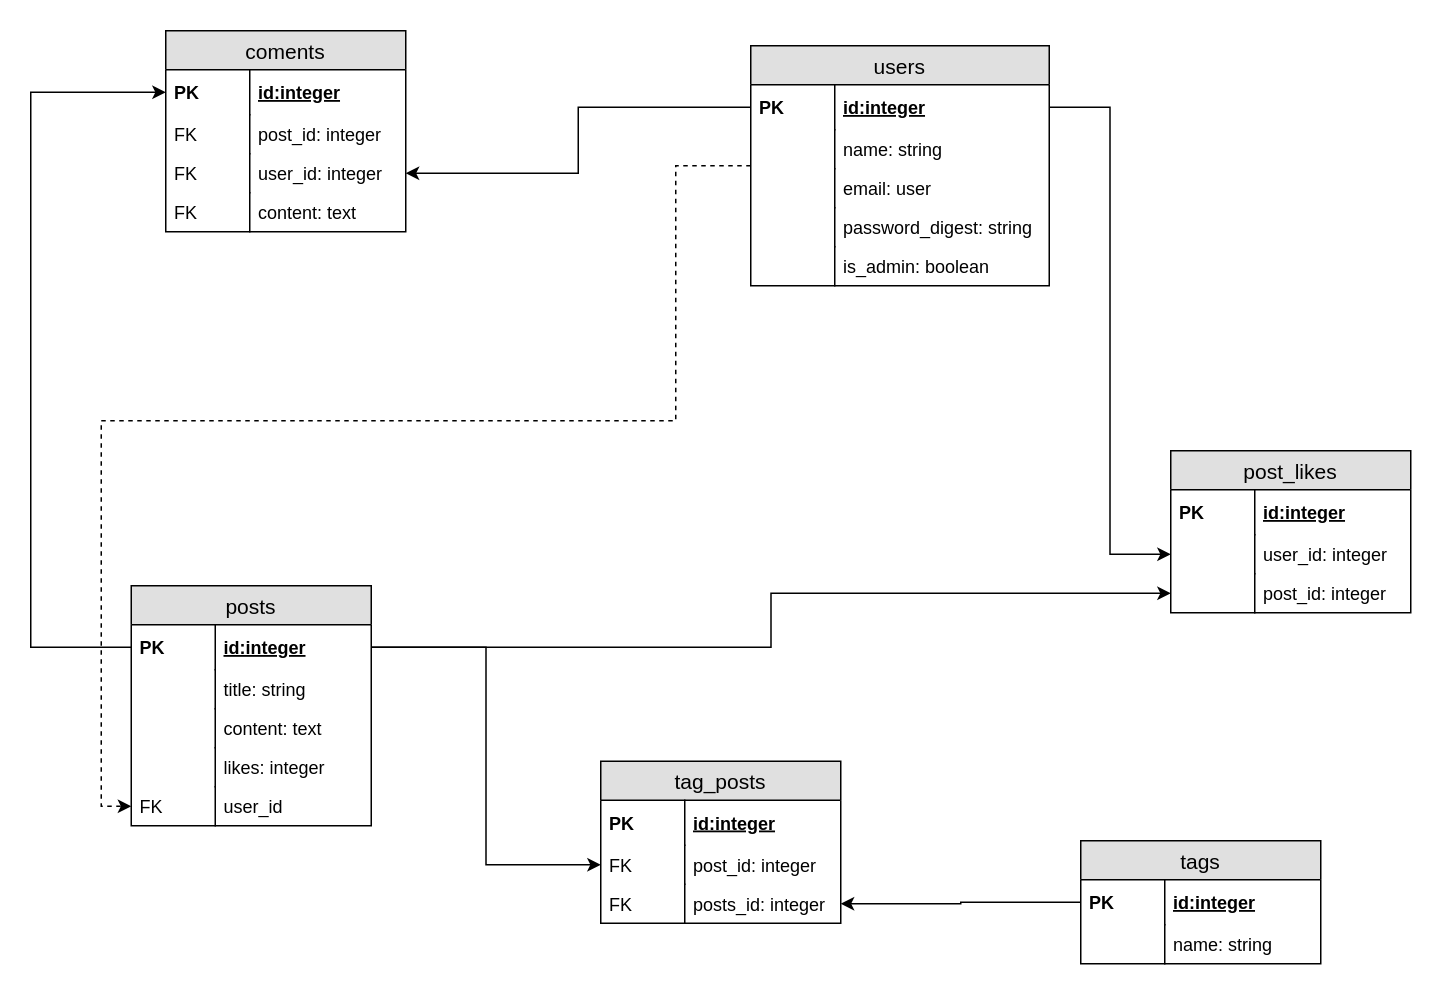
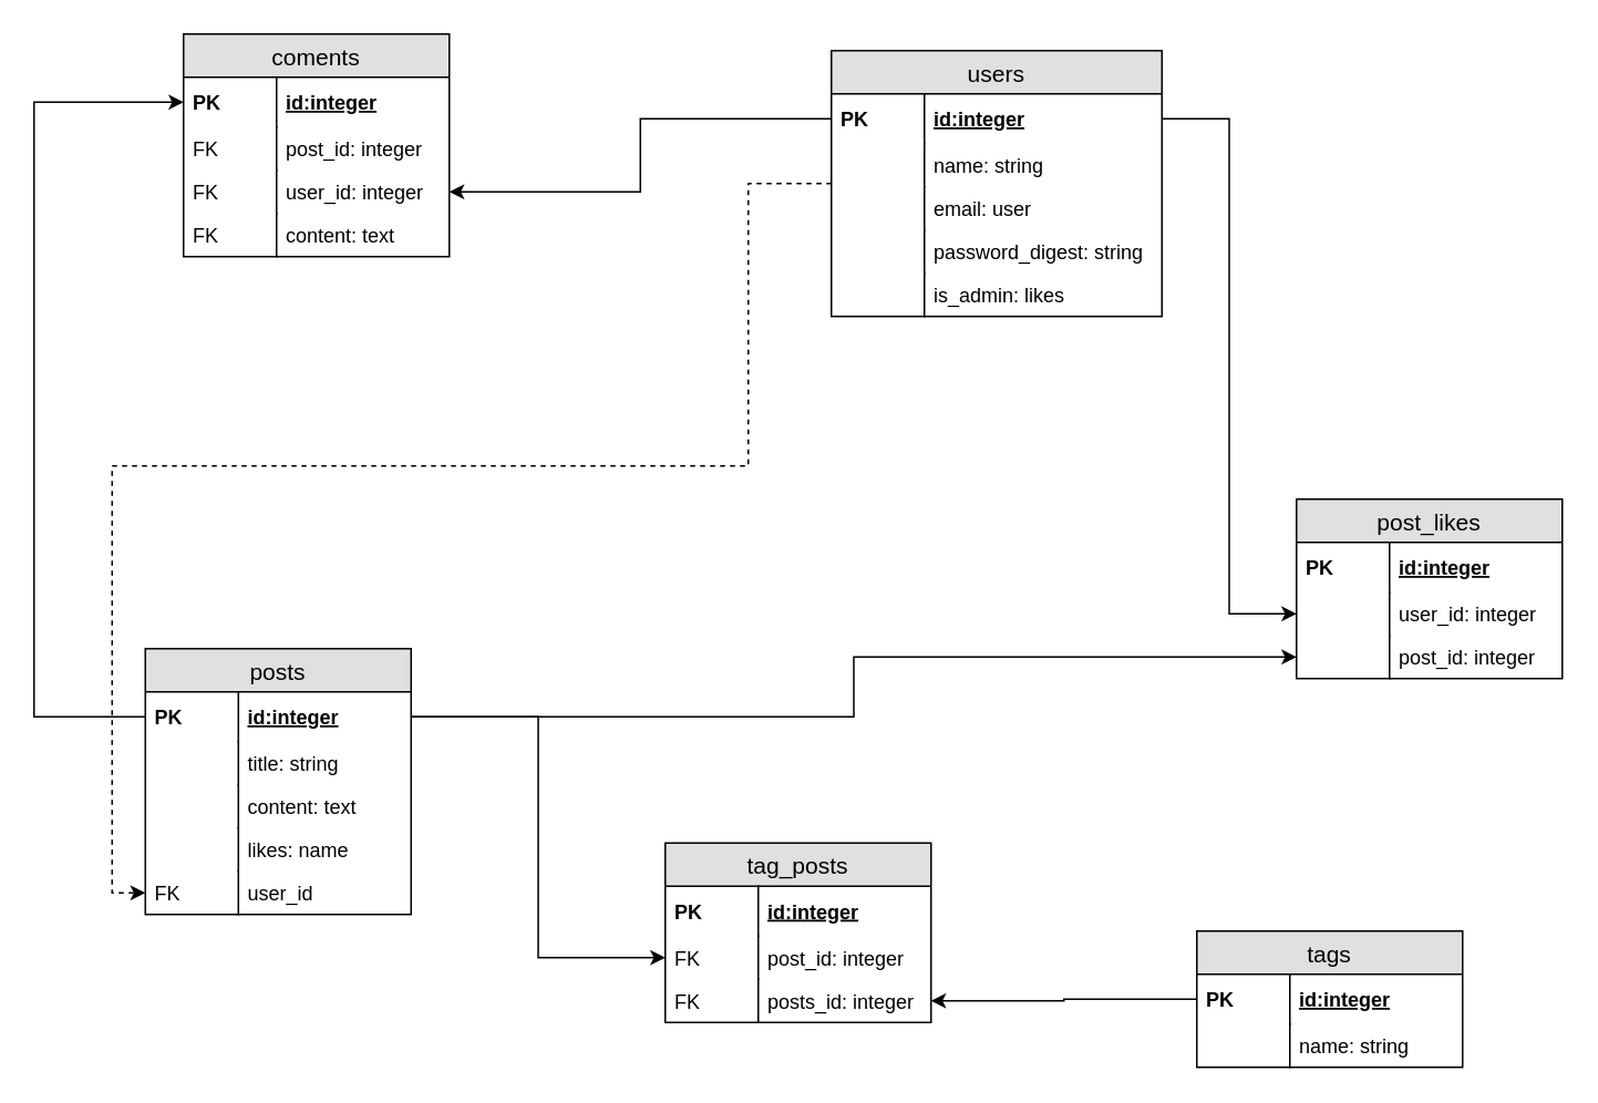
  <mxCell id="0" />
  <mxCell id="1" parent="0" />
  <mxCell id="2" value="posts" style="swimlane;fontStyle=0;childLayout=stackLayout;horizontal=1;startSize=26;fillColor=#e0e0e0;horizontalStack=0;resizeParent=1;resizeParentMax=0;resizeLast=0;collapsible=1;marginBottom=0;swimlaneFillColor=#ffffff;align=center;fontSize=14;" parent="1" vertex="1"><mxGeometry x="87" y="390" width="160" height="160" as="geometry" /></mxCell>
  <mxCell id="3" value="id:integer" style="shape=partialRectangle;top=0;left=0;right=0;bottom=0;align=left;verticalAlign=middle;fillColor=none;spacingLeft=60;spacingRight=4;overflow=hidden;rotatable=0;points=[[0,0.5],[1,0.5]];portConstraint=eastwest;dropTarget=0;fontStyle=5;fontSize=12;" parent="2" vertex="1"><mxGeometry y="26" width="160" height="30" as="geometry" /></mxCell>
  <mxCell id="4" value="PK" style="shape=partialRectangle;fontStyle=1;top=0;left=0;bottom=0;fillColor=none;align=left;verticalAlign=middle;spacingLeft=4;spacingRight=4;overflow=hidden;rotatable=0;points=[];portConstraint=eastwest;part=1;fontSize=12;" parent="3" vertex="1" connectable="0"><mxGeometry width="56" height="30" as="geometry" /></mxCell>
  <mxCell id="5" value="title: string" style="shape=partialRectangle;top=0;left=0;right=0;bottom=0;align=left;verticalAlign=top;fillColor=none;spacingLeft=60;spacingRight=4;overflow=hidden;rotatable=0;points=[[0,0.5],[1,0.5]];portConstraint=eastwest;dropTarget=0;fontSize=12;" parent="2" vertex="1"><mxGeometry y="56" width="160" height="26" as="geometry" /></mxCell>
  <mxCell id="6" value="" style="shape=partialRectangle;top=0;left=0;bottom=0;fillColor=none;align=left;verticalAlign=top;spacingLeft=4;spacingRight=4;overflow=hidden;rotatable=0;points=[];portConstraint=eastwest;part=1;fontSize=12;" parent="5" vertex="1" connectable="0"><mxGeometry width="56" height="26" as="geometry" /></mxCell>
  <mxCell id="7" value="content: text&#10;" style="shape=partialRectangle;top=0;left=0;right=0;bottom=0;align=left;verticalAlign=top;fillColor=none;spacingLeft=60;spacingRight=4;overflow=hidden;rotatable=0;points=[[0,0.5],[1,0.5]];portConstraint=eastwest;dropTarget=0;fontSize=12;" parent="2" vertex="1"><mxGeometry y="82" width="160" height="26" as="geometry" /></mxCell>
  <mxCell id="8" value="" style="shape=partialRectangle;top=0;left=0;bottom=0;fillColor=none;align=left;verticalAlign=top;spacingLeft=4;spacingRight=4;overflow=hidden;rotatable=0;points=[];portConstraint=eastwest;part=1;fontSize=12;" parent="7" vertex="1" connectable="0"><mxGeometry width="56" height="26" as="geometry" /></mxCell>
- <mxCell id="9" value="likes: integer" style="shape=partialRectangle;top=0;left=0;right=0;bottom=0;align=left;verticalAlign=top;fillColor=none;spacingLeft=60;spacingRight=4;overflow=hidden;rotatable=0;points=[[0,0.5],[1,0.5]];portConstraint=eastwest;dropTarget=0;fontSize=12;" parent="2" vertex="1"><mxGeometry y="108" width="160" height="26" as="geometry" /></mxCell>
+ <mxCell id="9" value="likes: name" style="shape=partialRectangle;top=0;left=0;right=0;bottom=0;align=left;verticalAlign=top;fillColor=none;spacingLeft=60;spacingRight=4;overflow=hidden;rotatable=0;points=[[0,0.5],[1,0.5]];portConstraint=eastwest;dropTarget=0;fontSize=12;" parent="2" vertex="1"><mxGeometry y="108" width="160" height="26" as="geometry" /></mxCell>
  <mxCell id="10" value="" style="shape=partialRectangle;top=0;left=0;bottom=0;fillColor=none;align=left;verticalAlign=top;spacingLeft=4;spacingRight=4;overflow=hidden;rotatable=0;points=[];portConstraint=eastwest;part=1;fontSize=12;" parent="9" vertex="1" connectable="0"><mxGeometry width="56" height="26" as="geometry" /></mxCell>
  <mxCell id="11" value="user_id" style="shape=partialRectangle;top=0;left=0;right=0;bottom=0;align=left;verticalAlign=top;fillColor=none;spacingLeft=60;spacingRight=4;overflow=hidden;rotatable=0;points=[[0,0.5],[1,0.5]];portConstraint=eastwest;dropTarget=0;fontSize=12;" parent="2" vertex="1"><mxGeometry y="134" width="160" height="26" as="geometry" /></mxCell>
  <mxCell id="12" value="FK" style="shape=partialRectangle;top=0;left=0;bottom=0;fillColor=none;align=left;verticalAlign=top;spacingLeft=4;spacingRight=4;overflow=hidden;rotatable=0;points=[];portConstraint=eastwest;part=1;fontSize=12;" parent="11" vertex="1" connectable="0"><mxGeometry width="56" height="26" as="geometry" /></mxCell>
  <mxCell id="13" style="edgeStyle=orthogonalEdgeStyle;rounded=0;orthogonalLoop=1;jettySize=auto;html=1;entryX=0;entryY=0.5;entryDx=0;entryDy=0;dashed=1;" parent="1" source="14" target="11" edge="1"><mxGeometry relative="1" as="geometry"><Array as="points"><mxPoint x="450" y="110" /><mxPoint x="450" y="280" /><mxPoint x="67" y="280" /><mxPoint x="67" y="537" /></Array></mxGeometry></mxCell>
  <mxCell id="14" value="users" style="swimlane;fontStyle=0;childLayout=stackLayout;horizontal=1;startSize=26;fillColor=#e0e0e0;horizontalStack=0;resizeParent=1;resizeParentMax=0;resizeLast=0;collapsible=1;marginBottom=0;swimlaneFillColor=#ffffff;align=center;fontSize=14;" parent="1" vertex="1"><mxGeometry x="500" y="30" width="199" height="160" as="geometry" /></mxCell>
  <mxCell id="15" value="id:integer" style="shape=partialRectangle;top=0;left=0;right=0;bottom=0;align=left;verticalAlign=middle;fillColor=none;spacingLeft=60;spacingRight=4;overflow=hidden;rotatable=0;points=[[0,0.5],[1,0.5]];portConstraint=eastwest;dropTarget=0;fontStyle=5;fontSize=12;" parent="14" vertex="1"><mxGeometry y="26" width="199" height="30" as="geometry" /></mxCell>
  <mxCell id="16" value="PK" style="shape=partialRectangle;fontStyle=1;top=0;left=0;bottom=0;fillColor=none;align=left;verticalAlign=middle;spacingLeft=4;spacingRight=4;overflow=hidden;rotatable=0;points=[];portConstraint=eastwest;part=1;fontSize=12;" parent="15" vertex="1" connectable="0"><mxGeometry width="56" height="30" as="geometry" /></mxCell>
  <mxCell id="17" value="name: string" style="shape=partialRectangle;top=0;left=0;right=0;bottom=0;align=left;verticalAlign=top;fillColor=none;spacingLeft=60;spacingRight=4;overflow=hidden;rotatable=0;points=[[0,0.5],[1,0.5]];portConstraint=eastwest;dropTarget=0;fontSize=12;" parent="14" vertex="1"><mxGeometry y="56" width="199" height="26" as="geometry" /></mxCell>
  <mxCell id="18" value="" style="shape=partialRectangle;top=0;left=0;bottom=0;fillColor=none;align=left;verticalAlign=top;spacingLeft=4;spacingRight=4;overflow=hidden;rotatable=0;points=[];portConstraint=eastwest;part=1;fontSize=12;" parent="17" vertex="1" connectable="0"><mxGeometry width="56" height="26" as="geometry" /></mxCell>
  <mxCell id="19" value="email: user" style="shape=partialRectangle;top=0;left=0;right=0;bottom=0;align=left;verticalAlign=top;fillColor=none;spacingLeft=60;spacingRight=4;overflow=hidden;rotatable=0;points=[[0,0.5],[1,0.5]];portConstraint=eastwest;dropTarget=0;fontSize=12;" parent="14" vertex="1"><mxGeometry y="82" width="199" height="26" as="geometry" /></mxCell>
  <mxCell id="20" value="" style="shape=partialRectangle;top=0;left=0;bottom=0;fillColor=none;align=left;verticalAlign=top;spacingLeft=4;spacingRight=4;overflow=hidden;rotatable=0;points=[];portConstraint=eastwest;part=1;fontSize=12;" parent="19" vertex="1" connectable="0"><mxGeometry width="56" height="26" as="geometry" /></mxCell>
  <mxCell id="21" value="password_digest: string" style="shape=partialRectangle;top=0;left=0;right=0;bottom=0;align=left;verticalAlign=top;fillColor=none;spacingLeft=60;spacingRight=4;overflow=hidden;rotatable=0;points=[[0,0.5],[1,0.5]];portConstraint=eastwest;dropTarget=0;fontSize=12;" parent="14" vertex="1"><mxGeometry y="108" width="199" height="26" as="geometry" /></mxCell>
  <mxCell id="22" value="" style="shape=partialRectangle;top=0;left=0;bottom=0;fillColor=none;align=left;verticalAlign=top;spacingLeft=4;spacingRight=4;overflow=hidden;rotatable=0;points=[];portConstraint=eastwest;part=1;fontSize=12;" parent="21" vertex="1" connectable="0"><mxGeometry width="56" height="26" as="geometry" /></mxCell>
- <mxCell id="23" value="is_admin: boolean" style="shape=partialRectangle;top=0;left=0;right=0;bottom=0;align=left;verticalAlign=top;fillColor=none;spacingLeft=60;spacingRight=4;overflow=hidden;rotatable=0;points=[[0,0.5],[1,0.5]];portConstraint=eastwest;dropTarget=0;fontSize=12;" parent="14" vertex="1"><mxGeometry y="134" width="199" height="26" as="geometry" /></mxCell>
+ <mxCell id="23" value="is_admin: likes" style="shape=partialRectangle;top=0;left=0;right=0;bottom=0;align=left;verticalAlign=top;fillColor=none;spacingLeft=60;spacingRight=4;overflow=hidden;rotatable=0;points=[[0,0.5],[1,0.5]];portConstraint=eastwest;dropTarget=0;fontSize=12;" parent="14" vertex="1"><mxGeometry y="134" width="199" height="26" as="geometry" /></mxCell>
  <mxCell id="24" value="" style="shape=partialRectangle;top=0;left=0;bottom=0;fillColor=none;align=left;verticalAlign=top;spacingLeft=4;spacingRight=4;overflow=hidden;rotatable=0;points=[];portConstraint=eastwest;part=1;fontSize=12;" parent="23" vertex="1" connectable="0"><mxGeometry width="56" height="26" as="geometry" /></mxCell>
  <mxCell id="25" style="edgeStyle=orthogonalEdgeStyle;rounded=0;orthogonalLoop=1;jettySize=auto;html=1;entryX=1;entryY=0.5;entryDx=0;entryDy=0;exitX=0;exitY=0.5;exitDx=0;exitDy=0;" parent="1" source="27" target="36" edge="1"><mxGeometry relative="1" as="geometry" /></mxCell>
  <mxCell id="26" value="tags" style="swimlane;fontStyle=0;childLayout=stackLayout;horizontal=1;startSize=26;fillColor=#e0e0e0;horizontalStack=0;resizeParent=1;resizeParentMax=0;resizeLast=0;collapsible=1;marginBottom=0;swimlaneFillColor=#ffffff;align=center;fontSize=14;" parent="1" vertex="1"><mxGeometry x="720" y="560" width="160" height="82" as="geometry" /></mxCell>
  <mxCell id="27" value="id:integer" style="shape=partialRectangle;top=0;left=0;right=0;bottom=0;align=left;verticalAlign=middle;fillColor=none;spacingLeft=60;spacingRight=4;overflow=hidden;rotatable=0;points=[[0,0.5],[1,0.5]];portConstraint=eastwest;dropTarget=0;fontStyle=5;fontSize=12;" parent="26" vertex="1"><mxGeometry y="26" width="160" height="30" as="geometry" /></mxCell>
  <mxCell id="28" value="PK" style="shape=partialRectangle;fontStyle=1;top=0;left=0;bottom=0;fillColor=none;align=left;verticalAlign=middle;spacingLeft=4;spacingRight=4;overflow=hidden;rotatable=0;points=[];portConstraint=eastwest;part=1;fontSize=12;" parent="27" vertex="1" connectable="0"><mxGeometry width="56" height="30" as="geometry" /></mxCell>
  <mxCell id="29" value="name: string" style="shape=partialRectangle;top=0;left=0;right=0;bottom=0;align=left;verticalAlign=top;fillColor=none;spacingLeft=60;spacingRight=4;overflow=hidden;rotatable=0;points=[[0,0.5],[1,0.5]];portConstraint=eastwest;dropTarget=0;fontSize=12;" parent="26" vertex="1"><mxGeometry y="56" width="160" height="26" as="geometry" /></mxCell>
  <mxCell id="30" value="" style="shape=partialRectangle;top=0;left=0;bottom=0;fillColor=none;align=left;verticalAlign=top;spacingLeft=4;spacingRight=4;overflow=hidden;rotatable=0;points=[];portConstraint=eastwest;part=1;fontSize=12;" parent="29" vertex="1" connectable="0"><mxGeometry width="56" height="26" as="geometry" /></mxCell>
  <mxCell id="31" value="tag_posts" style="swimlane;fontStyle=0;childLayout=stackLayout;horizontal=1;startSize=26;fillColor=#e0e0e0;horizontalStack=0;resizeParent=1;resizeParentMax=0;resizeLast=0;collapsible=1;marginBottom=0;swimlaneFillColor=#ffffff;align=center;fontSize=14;" parent="1" vertex="1"><mxGeometry x="400" y="507" width="160" height="108" as="geometry" /></mxCell>
  <mxCell id="32" value="id:integer" style="shape=partialRectangle;top=0;left=0;right=0;bottom=0;align=left;verticalAlign=middle;fillColor=none;spacingLeft=60;spacingRight=4;overflow=hidden;rotatable=0;points=[[0,0.5],[1,0.5]];portConstraint=eastwest;dropTarget=0;fontStyle=5;fontSize=12;" parent="31" vertex="1"><mxGeometry y="26" width="160" height="30" as="geometry" /></mxCell>
  <mxCell id="33" value="PK" style="shape=partialRectangle;fontStyle=1;top=0;left=0;bottom=0;fillColor=none;align=left;verticalAlign=middle;spacingLeft=4;spacingRight=4;overflow=hidden;rotatable=0;points=[];portConstraint=eastwest;part=1;fontSize=12;" parent="32" vertex="1" connectable="0"><mxGeometry width="56" height="30" as="geometry" /></mxCell>
  <mxCell id="34" value="post_id: integer" style="shape=partialRectangle;top=0;left=0;right=0;bottom=0;align=left;verticalAlign=top;fillColor=none;spacingLeft=60;spacingRight=4;overflow=hidden;rotatable=0;points=[[0,0.5],[1,0.5]];portConstraint=eastwest;dropTarget=0;fontSize=12;" parent="31" vertex="1"><mxGeometry y="56" width="160" height="26" as="geometry" /></mxCell>
  <mxCell id="35" value="FK" style="shape=partialRectangle;top=0;left=0;bottom=0;fillColor=none;align=left;verticalAlign=top;spacingLeft=4;spacingRight=4;overflow=hidden;rotatable=0;points=[];portConstraint=eastwest;part=1;fontSize=12;" parent="34" vertex="1" connectable="0"><mxGeometry width="56" height="26" as="geometry" /></mxCell>
  <mxCell id="36" value="posts_id: integer&#10;" style="shape=partialRectangle;top=0;left=0;right=0;bottom=0;align=left;verticalAlign=top;fillColor=none;spacingLeft=60;spacingRight=4;overflow=hidden;rotatable=0;points=[[0,0.5],[1,0.5]];portConstraint=eastwest;dropTarget=0;fontSize=12;" parent="31" vertex="1"><mxGeometry y="82" width="160" height="26" as="geometry" /></mxCell>
  <mxCell id="37" value="FK" style="shape=partialRectangle;top=0;left=0;bottom=0;fillColor=none;align=left;verticalAlign=top;spacingLeft=4;spacingRight=4;overflow=hidden;rotatable=0;points=[];portConstraint=eastwest;part=1;fontSize=12;" parent="36" vertex="1" connectable="0"><mxGeometry width="56" height="26" as="geometry" /></mxCell>
  <mxCell id="38" style="edgeStyle=orthogonalEdgeStyle;rounded=0;orthogonalLoop=1;jettySize=auto;html=1;entryX=0;entryY=0.5;entryDx=0;entryDy=0;" parent="1" source="3" target="34" edge="1"><mxGeometry relative="1" as="geometry" /></mxCell>
  <mxCell id="39" value="coments" style="swimlane;fontStyle=0;childLayout=stackLayout;horizontal=1;startSize=26;fillColor=#e0e0e0;horizontalStack=0;resizeParent=1;resizeParentMax=0;resizeLast=0;collapsible=1;marginBottom=0;swimlaneFillColor=#ffffff;align=center;fontSize=14;" parent="1" vertex="1"><mxGeometry x="110" y="20" width="160" height="134" as="geometry" /></mxCell>
  <mxCell id="40" value="id:integer" style="shape=partialRectangle;top=0;left=0;right=0;bottom=0;align=left;verticalAlign=middle;fillColor=none;spacingLeft=60;spacingRight=4;overflow=hidden;rotatable=0;points=[[0,0.5],[1,0.5]];portConstraint=eastwest;dropTarget=0;fontStyle=5;fontSize=12;" parent="39" vertex="1"><mxGeometry y="26" width="160" height="30" as="geometry" /></mxCell>
  <mxCell id="41" value="PK" style="shape=partialRectangle;fontStyle=1;top=0;left=0;bottom=0;fillColor=none;align=left;verticalAlign=middle;spacingLeft=4;spacingRight=4;overflow=hidden;rotatable=0;points=[];portConstraint=eastwest;part=1;fontSize=12;" parent="40" vertex="1" connectable="0"><mxGeometry width="56" height="30" as="geometry" /></mxCell>
  <mxCell id="42" value="post_id: integer" style="shape=partialRectangle;top=0;left=0;right=0;bottom=0;align=left;verticalAlign=top;fillColor=none;spacingLeft=60;spacingRight=4;overflow=hidden;rotatable=0;points=[[0,0.5],[1,0.5]];portConstraint=eastwest;dropTarget=0;fontSize=12;" parent="39" vertex="1"><mxGeometry y="56" width="160" height="26" as="geometry" /></mxCell>
  <mxCell id="43" value="FK" style="shape=partialRectangle;top=0;left=0;bottom=0;fillColor=none;align=left;verticalAlign=top;spacingLeft=4;spacingRight=4;overflow=hidden;rotatable=0;points=[];portConstraint=eastwest;part=1;fontSize=12;" parent="42" vertex="1" connectable="0"><mxGeometry width="56" height="26" as="geometry" /></mxCell>
  <mxCell id="44" value="user_id: integer&#10;" style="shape=partialRectangle;top=0;left=0;right=0;bottom=0;align=left;verticalAlign=top;fillColor=none;spacingLeft=60;spacingRight=4;overflow=hidden;rotatable=0;points=[[0,0.5],[1,0.5]];portConstraint=eastwest;dropTarget=0;fontSize=12;" parent="39" vertex="1"><mxGeometry y="82" width="160" height="26" as="geometry" /></mxCell>
  <mxCell id="45" value="FK" style="shape=partialRectangle;top=0;left=0;bottom=0;fillColor=none;align=left;verticalAlign=top;spacingLeft=4;spacingRight=4;overflow=hidden;rotatable=0;points=[];portConstraint=eastwest;part=1;fontSize=12;" parent="44" vertex="1" connectable="0"><mxGeometry width="56" height="26" as="geometry" /></mxCell>
  <mxCell id="46" value="content: text" style="shape=partialRectangle;top=0;left=0;right=0;bottom=0;align=left;verticalAlign=top;fillColor=none;spacingLeft=60;spacingRight=4;overflow=hidden;rotatable=0;points=[[0,0.5],[1,0.5]];portConstraint=eastwest;dropTarget=0;fontSize=12;" parent="39" vertex="1"><mxGeometry y="108" width="160" height="26" as="geometry" /></mxCell>
  <mxCell id="47" value="FK" style="shape=partialRectangle;top=0;left=0;bottom=0;fillColor=none;align=left;verticalAlign=top;spacingLeft=4;spacingRight=4;overflow=hidden;rotatable=0;points=[];portConstraint=eastwest;part=1;fontSize=12;" parent="46" vertex="1" connectable="0"><mxGeometry width="56" height="26" as="geometry" /></mxCell>
  <mxCell id="48" style="edgeStyle=orthogonalEdgeStyle;rounded=0;orthogonalLoop=1;jettySize=auto;html=1;entryX=0;entryY=0.5;entryDx=0;entryDy=0;exitX=0;exitY=0.5;exitDx=0;exitDy=0;" parent="1" source="3" target="40" edge="1"><mxGeometry relative="1" as="geometry"><Array as="points"><mxPoint x="20" y="431" /><mxPoint x="20" y="61" /></Array></mxGeometry></mxCell>
  <mxCell id="49" value="post_likes" style="swimlane;fontStyle=0;childLayout=stackLayout;horizontal=1;startSize=26;fillColor=#e0e0e0;horizontalStack=0;resizeParent=1;resizeParentMax=0;resizeLast=0;collapsible=1;marginBottom=0;swimlaneFillColor=#ffffff;align=center;fontSize=14;" vertex="1" parent="1"><mxGeometry x="780" y="300" width="160" height="108" as="geometry" /></mxCell>
  <mxCell id="50" value="id:integer" style="shape=partialRectangle;top=0;left=0;right=0;bottom=0;align=left;verticalAlign=middle;fillColor=none;spacingLeft=60;spacingRight=4;overflow=hidden;rotatable=0;points=[[0,0.5],[1,0.5]];portConstraint=eastwest;dropTarget=0;fontStyle=5;fontSize=12;" vertex="1" parent="49"><mxGeometry y="26" width="160" height="30" as="geometry" /></mxCell>
  <mxCell id="51" value="PK" style="shape=partialRectangle;fontStyle=1;top=0;left=0;bottom=0;fillColor=none;align=left;verticalAlign=middle;spacingLeft=4;spacingRight=4;overflow=hidden;rotatable=0;points=[];portConstraint=eastwest;part=1;fontSize=12;" vertex="1" connectable="0" parent="50"><mxGeometry width="56" height="30" as="geometry" /></mxCell>
  <mxCell id="52" value="user_id: integer" style="shape=partialRectangle;top=0;left=0;right=0;bottom=0;align=left;verticalAlign=top;fillColor=none;spacingLeft=60;spacingRight=4;overflow=hidden;rotatable=0;points=[[0,0.5],[1,0.5]];portConstraint=eastwest;dropTarget=0;fontSize=12;" vertex="1" parent="49"><mxGeometry y="56" width="160" height="26" as="geometry" /></mxCell>
  <mxCell id="53" value="" style="shape=partialRectangle;top=0;left=0;bottom=0;fillColor=none;align=left;verticalAlign=top;spacingLeft=4;spacingRight=4;overflow=hidden;rotatable=0;points=[];portConstraint=eastwest;part=1;fontSize=12;" vertex="1" connectable="0" parent="52"><mxGeometry width="56" height="26" as="geometry" /></mxCell>
  <mxCell id="54" value="post_id: integer" style="shape=partialRectangle;top=0;left=0;right=0;bottom=0;align=left;verticalAlign=top;fillColor=none;spacingLeft=60;spacingRight=4;overflow=hidden;rotatable=0;points=[[0,0.5],[1,0.5]];portConstraint=eastwest;dropTarget=0;fontSize=12;" vertex="1" parent="49"><mxGeometry y="82" width="160" height="26" as="geometry" /></mxCell>
  <mxCell id="55" value="" style="shape=partialRectangle;top=0;left=0;bottom=0;fillColor=none;align=left;verticalAlign=top;spacingLeft=4;spacingRight=4;overflow=hidden;rotatable=0;points=[];portConstraint=eastwest;part=1;fontSize=12;" vertex="1" connectable="0" parent="54"><mxGeometry width="56" height="26" as="geometry" /></mxCell>
  <mxCell id="56" style="edgeStyle=orthogonalEdgeStyle;rounded=0;orthogonalLoop=1;jettySize=auto;html=1;entryX=0;entryY=0.5;entryDx=0;entryDy=0;" edge="1" parent="1" source="3" target="54"><mxGeometry relative="1" as="geometry" /></mxCell>
  <mxCell id="57" style="edgeStyle=orthogonalEdgeStyle;rounded=0;orthogonalLoop=1;jettySize=auto;html=1;" edge="1" parent="1" source="15" target="52"><mxGeometry relative="1" as="geometry" /></mxCell>
  <mxCell id="58" style="edgeStyle=orthogonalEdgeStyle;rounded=0;orthogonalLoop=1;jettySize=auto;html=1;entryX=1;entryY=0.5;entryDx=0;entryDy=0;" edge="1" parent="1" source="15" target="44"><mxGeometry relative="1" as="geometry" /></mxCell>
